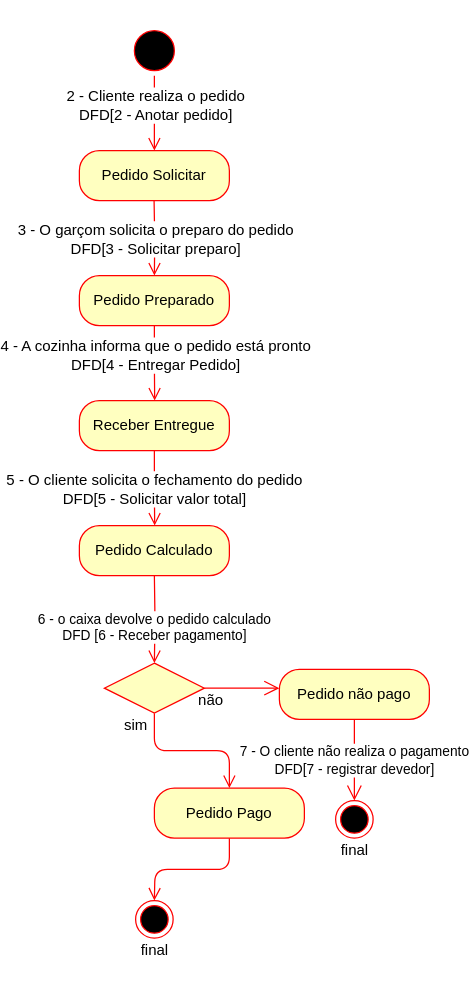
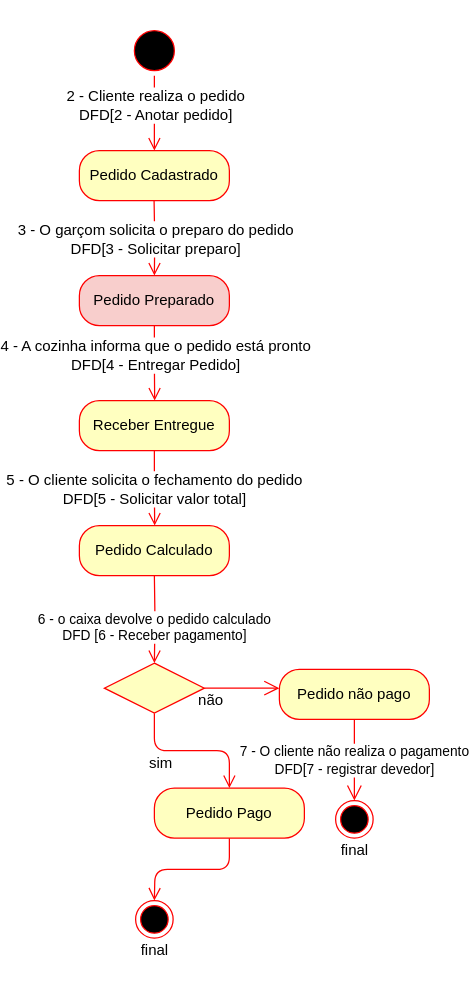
  <mxCell id="0" />
  <mxCell id="1" parent="0" />
  <mxCell id="2" value="" style="ellipse;html=1;shape=endState;fillColor=#000000;strokeColor=#ff0000;" parent="1" vertex="1"><mxGeometry x="65" y="720" width="30" height="30" as="geometry" /></mxCell>
  <mxCell id="3" value="" style="ellipse;html=1;shape=startState;fillColor=#000000;strokeColor=#ff0000;" parent="1" vertex="1"><mxGeometry x="60" y="20" width="40" height="40" as="geometry" /></mxCell>
  <mxCell id="4" value="" style="edgeStyle=orthogonalEdgeStyle;html=1;verticalAlign=bottom;endArrow=open;endSize=8;strokeColor=#ff0000;" parent="1" source="3" target="6" edge="1"><mxGeometry relative="1" as="geometry"><mxPoint x="75" y="130" as="targetPoint" /><Array as="points"><mxPoint x="80" y="130" /></Array></mxGeometry></mxCell>
  <mxCell id="5" value="2 - Cliente realiza o pedido&lt;br&gt;DFD[2 - Anotar pedido]" style="text;html=1;align=center;verticalAlign=middle;resizable=0;points=[];labelBackgroundColor=#ffffff;" parent="4" vertex="1" connectable="0"><mxGeometry x="1" y="37" relative="1" as="geometry"><mxPoint x="-37" y="-37" as="offset" /></mxGeometry></mxCell>
- <mxCell id="6" value="Pedido Solicitar" style="rounded=1;whiteSpace=wrap;html=1;arcSize=40;fontColor=#000000;fillColor=#ffffc0;strokeColor=#ff0000;" parent="1" vertex="1"><mxGeometry x="20" y="120" width="120" height="40" as="geometry" /></mxCell>
+ <mxCell id="6" value="Pedido Cadastrado" style="rounded=1;whiteSpace=wrap;html=1;arcSize=40;fontColor=#000000;fillColor=#ffffc0;strokeColor=#ff0000;" parent="1" vertex="1"><mxGeometry x="20" y="120" width="120" height="40" as="geometry" /></mxCell>
  <mxCell id="7" value="" style="edgeStyle=orthogonalEdgeStyle;html=1;verticalAlign=bottom;endArrow=open;endSize=8;strokeColor=#ff0000;entryX=0.5;entryY=0;entryDx=0;entryDy=0;" parent="1" target="8" edge="1"><mxGeometry relative="1" as="geometry"><mxPoint x="79.76" y="240" as="targetPoint" /><mxPoint x="79.76" y="160" as="sourcePoint" /><Array as="points" /></mxGeometry></mxCell>
- <mxCell id="8" value="Pedido Preparado" style="rounded=1;whiteSpace=wrap;html=1;arcSize=40;fontColor=#000000;fillColor=#ffffc0;strokeColor=#ff0000;" parent="1" vertex="1"><mxGeometry x="20" y="220" width="120" height="40" as="geometry" /></mxCell>
+ <mxCell id="8" value="Pedido Preparado" style="rounded=1;whiteSpace=wrap;html=1;arcSize=40;fontColor=#000000;fillColor=#f8cecc;strokeColor=#ff0000;" parent="1" vertex="1"><mxGeometry x="20" y="220" width="120" height="40" as="geometry" /></mxCell>
  <mxCell id="9" value="Receber Entregue" style="rounded=1;whiteSpace=wrap;html=1;arcSize=40;fontColor=#000000;fillColor=#ffffc0;strokeColor=#ff0000;" parent="1" vertex="1"><mxGeometry x="20" y="320" width="120" height="40" as="geometry" /></mxCell>
  <mxCell id="10" value="" style="edgeStyle=orthogonalEdgeStyle;html=1;verticalAlign=bottom;endArrow=open;endSize=8;strokeColor=#ff0000;entryX=0.5;entryY=0;entryDx=0;entryDy=0;" parent="1" edge="1"><mxGeometry relative="1" as="geometry"><mxPoint x="80.24" y="320" as="targetPoint" /><mxPoint x="80" y="260" as="sourcePoint" /><Array as="points"><mxPoint x="80" y="290" /></Array></mxGeometry></mxCell>
  <mxCell id="11" value="4 - A cozinha informa que o pedido está pronto&lt;br&gt;DFD[4 - Entregar Pedido]" style="text;html=1;align=center;verticalAlign=middle;resizable=0;points=[];labelBackgroundColor=#ffffff;" parent="10" vertex="1" connectable="0"><mxGeometry x="-0.233" relative="1" as="geometry"><mxPoint as="offset" /></mxGeometry></mxCell>
  <mxCell id="12" value="" style="edgeStyle=orthogonalEdgeStyle;html=1;verticalAlign=bottom;endArrow=open;endSize=8;strokeColor=#ff0000;entryX=0.5;entryY=0;entryDx=0;entryDy=0;" parent="1" edge="1"><mxGeometry relative="1" as="geometry"><mxPoint x="80.24" y="420" as="targetPoint" /><mxPoint x="80" y="360" as="sourcePoint" /><Array as="points"><mxPoint x="80" y="390" /></Array></mxGeometry></mxCell>
  <mxCell id="13" value="5 - O cliente solicita o fechamento do pedido&lt;br&gt;DFD[5 - Solicitar valor total]" style="text;html=1;align=center;verticalAlign=middle;resizable=0;points=[];labelBackgroundColor=#ffffff;" parent="12" vertex="1" connectable="0"><mxGeometry y="10" relative="1" as="geometry"><mxPoint x="-10" y="0.08" as="offset" /></mxGeometry></mxCell>
  <mxCell id="14" value="Pedido Pago" style="rounded=1;whiteSpace=wrap;html=1;arcSize=40;fontColor=#000000;fillColor=#ffffc0;strokeColor=#ff0000;" parent="1" vertex="1"><mxGeometry x="80" y="630" width="120" height="40" as="geometry" /></mxCell>
  <mxCell id="15" value="" style="edgeStyle=orthogonalEdgeStyle;html=1;verticalAlign=bottom;endArrow=open;endSize=8;strokeColor=#ff0000;exitX=0.5;exitY=1;exitDx=0;exitDy=0;" parent="1" source="14" edge="1"><mxGeometry relative="1" as="geometry"><mxPoint x="80" y="720" as="targetPoint" /><mxPoint x="80" y="560" as="sourcePoint" /><Array as="points" /></mxGeometry></mxCell>
  <mxCell id="16" value="3 - O garçom solicita o preparo do pedido&lt;br&gt;DFD[3 - Solicitar preparo]" style="text;html=1;align=center;verticalAlign=middle;resizable=0;points=[];labelBackgroundColor=#ffffff;" parent="1" vertex="1" connectable="0"><mxGeometry x="80" y="190.003" as="geometry"><mxPoint as="offset" /></mxGeometry></mxCell>
  <mxCell id="17" value="Pedido Calculado" style="rounded=1;whiteSpace=wrap;html=1;arcSize=40;fontColor=#000000;fillColor=#ffffc0;strokeColor=#ff0000;" parent="1" vertex="1"><mxGeometry x="20" y="420" width="120" height="40" as="geometry" /></mxCell>
  <mxCell id="18" value="" style="edgeStyle=orthogonalEdgeStyle;html=1;verticalAlign=bottom;endArrow=open;endSize=8;strokeColor=#ff0000;entryX=0.5;entryY=0;entryDx=0;entryDy=0;" parent="1" source="20" target="14" edge="1"><mxGeometry x="0.647" relative="1" as="geometry"><mxPoint x="80" y="490" as="targetPoint" /><mxPoint x="80" y="460" as="sourcePoint" /><Array as="points" /><mxPoint as="offset" /></mxGeometry></mxCell>
  <mxCell id="19" style="edgeStyle=orthogonalEdgeStyle;rounded=0;orthogonalLoop=1;jettySize=auto;html=1;strokeColor=#FF0000;endArrow=open;endFill=0;startSize=6;endSize=10;" parent="1" source="20" edge="1"><mxGeometry relative="1" as="geometry"><mxPoint x="180" y="550" as="targetPoint" /></mxGeometry></mxCell>
  <mxCell id="20" value="" style="rhombus;whiteSpace=wrap;html=1;fillColor=#ffffc0;strokeColor=#ff0000;" parent="1" vertex="1"><mxGeometry x="40" y="530" width="80" height="40" as="geometry" /></mxCell>
  <mxCell id="21" value="6 - o caixa devolve o pedido calculado&lt;br&gt;DFD [6 - Receber pagamento]" style="edgeStyle=orthogonalEdgeStyle;html=1;verticalAlign=bottom;endArrow=open;endSize=8;strokeColor=#ff0000;entryX=0.5;entryY=0;entryDx=0;entryDy=0;" parent="1" target="20" edge="1"><mxGeometry x="0.647" relative="1" as="geometry"><mxPoint x="80" y="630" as="targetPoint" /><mxPoint x="80" y="460" as="sourcePoint" /><Array as="points" /><mxPoint as="offset" /></mxGeometry></mxCell>
  <mxCell id="22" value="7 - O cliente não realiza o pagamento&lt;br&gt;DFD[7 - registrar devedor]" style="edgeStyle=orthogonalEdgeStyle;rounded=0;orthogonalLoop=1;jettySize=auto;html=1;entryX=0.5;entryY=0;entryDx=0;entryDy=0;startSize=6;endArrow=open;endFill=0;endSize=10;strokeColor=#FF0000;" parent="1" source="23" target="24" edge="1"><mxGeometry relative="1" as="geometry" /></mxCell>
  <mxCell id="23" value="Pedido não pago" style="rounded=1;whiteSpace=wrap;html=1;arcSize=40;fontColor=#000000;fillColor=#ffffc0;strokeColor=#ff0000;" parent="1" vertex="1"><mxGeometry x="180" y="535" width="120" height="40" as="geometry" /></mxCell>
  <mxCell id="24" value="" style="ellipse;html=1;shape=endState;fillColor=#000000;strokeColor=#ff0000;" parent="1" vertex="1"><mxGeometry x="225" y="640" width="30" height="30" as="geometry" /></mxCell>
- <mxCell id="25" value="sim" style="text;html=1;align=center;verticalAlign=middle;resizable=0;points=[];autosize=1;" parent="1" vertex="1"><mxGeometry x="50" y="570" width="30" height="20" as="geometry" /></mxCell>
+ <mxCell id="25" value="sim" style="text;html=1;align=center;verticalAlign=middle;resizable=0;points=[];autosize=1;" parent="1" vertex="1"><mxGeometry x="70" y="600" width="30" height="20" as="geometry" /></mxCell>
  <mxCell id="26" value="não" style="text;html=1;align=center;verticalAlign=middle;resizable=0;points=[];autosize=1;" parent="1" vertex="1"><mxGeometry x="105" y="550" width="40" height="20" as="geometry" /></mxCell>
  <mxCell id="27" value="final" style="text;html=1;align=center;verticalAlign=middle;resizable=0;points=[];autosize=1;" parent="1" vertex="1"><mxGeometry x="60" y="750" width="40" height="20" as="geometry" /></mxCell>
  <mxCell id="28" value="final" style="text;html=1;align=center;verticalAlign=middle;resizable=0;points=[];autosize=1;" parent="1" vertex="1"><mxGeometry x="220" y="670" width="40" height="20" as="geometry" /></mxCell>
